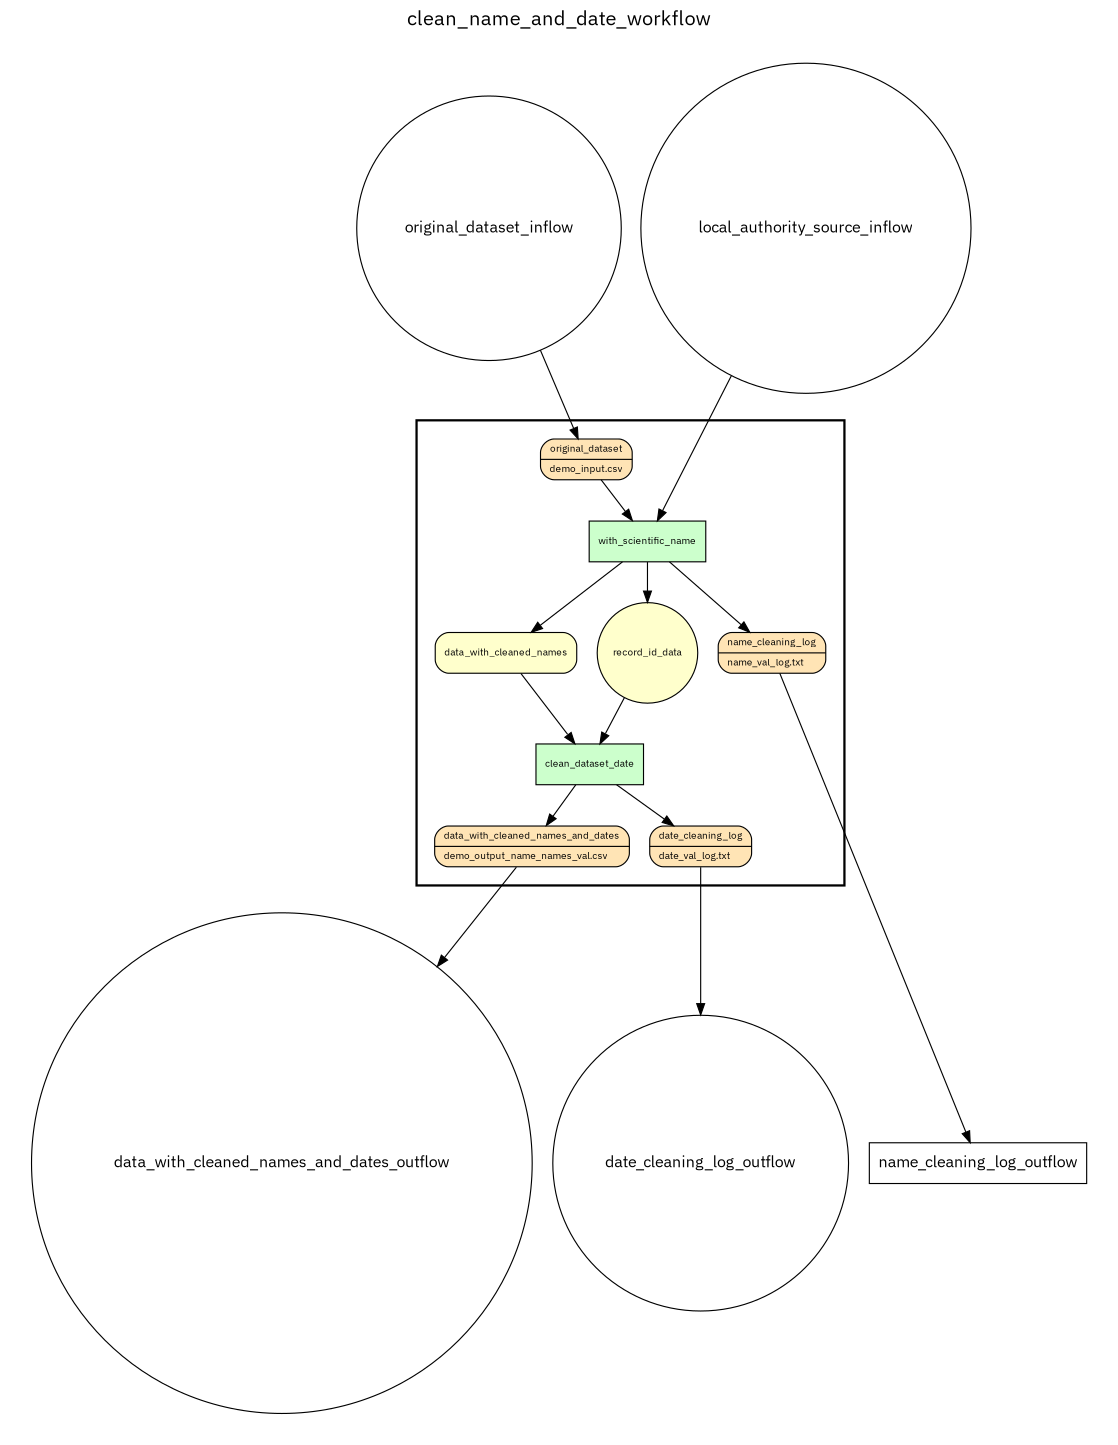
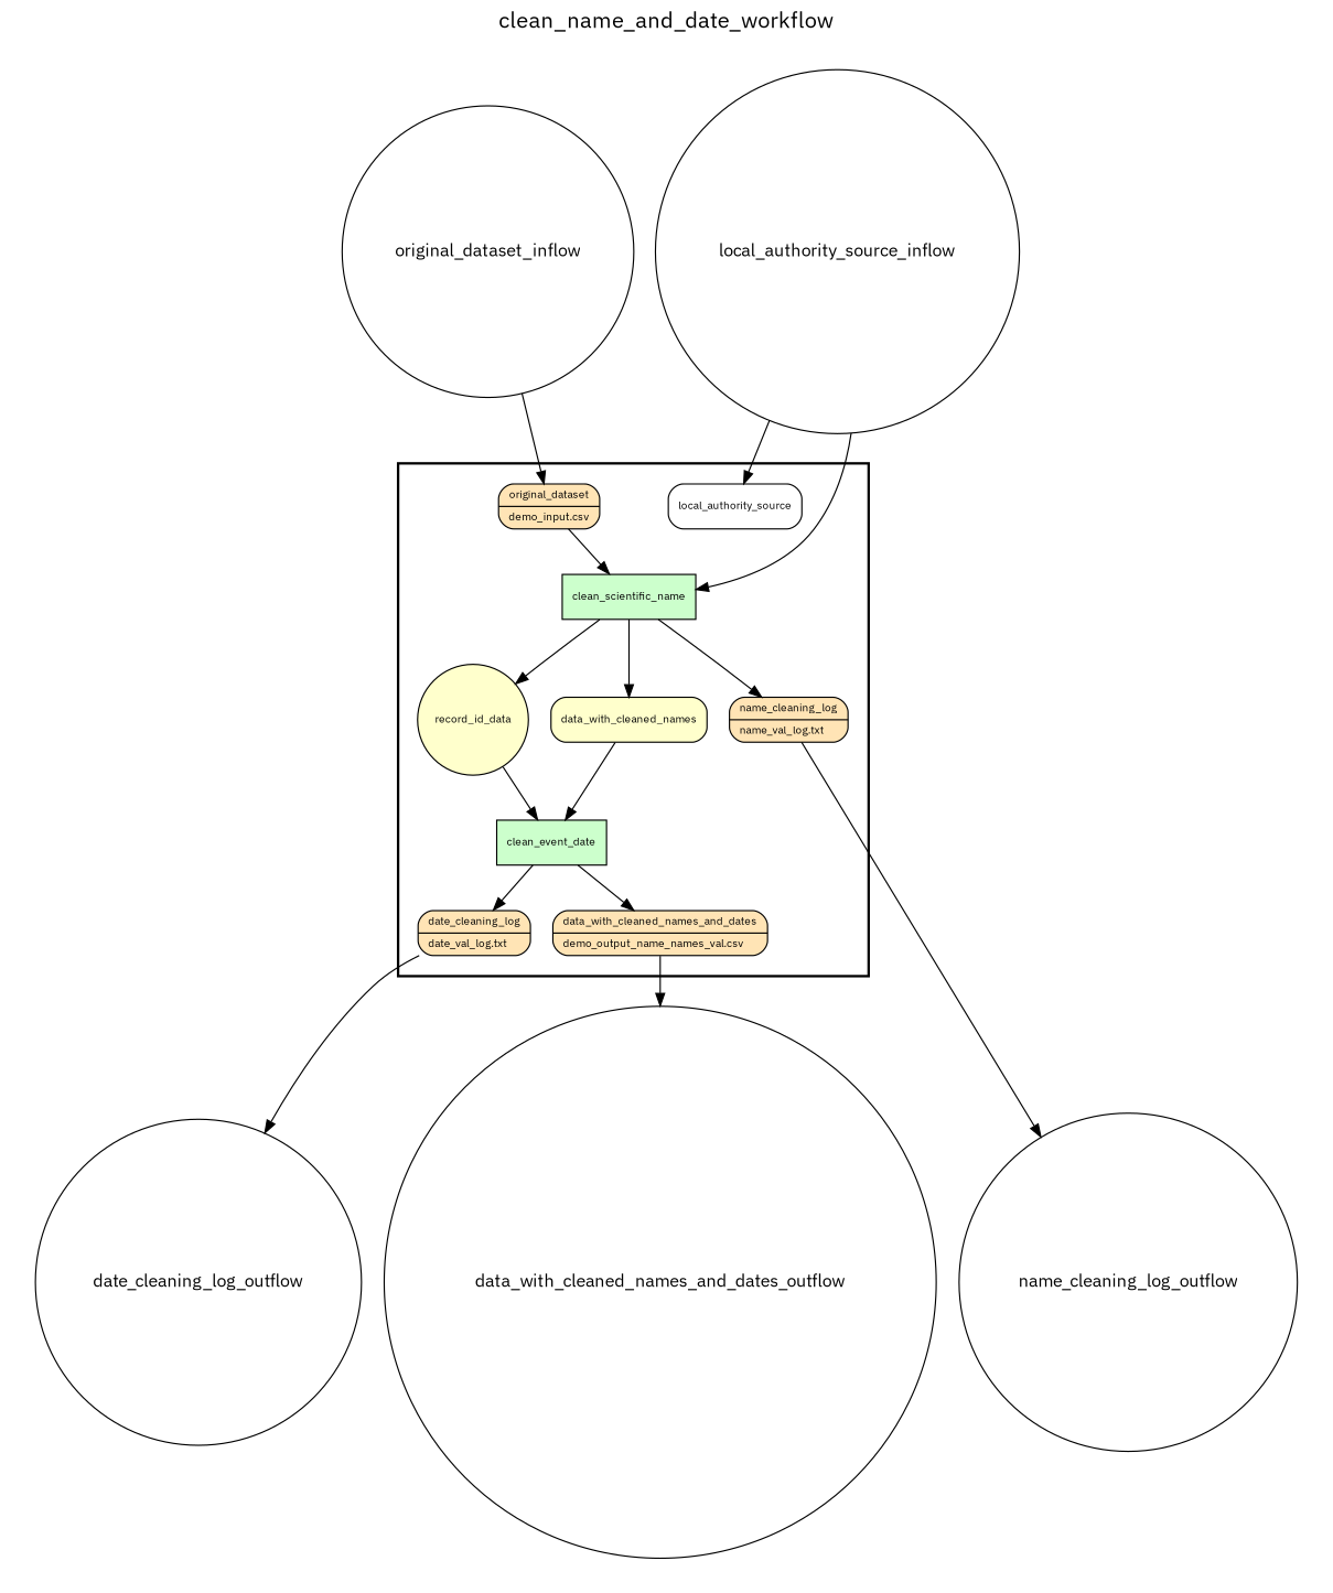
  digraph {
    fontname="IBM Plex Sans"
    fontsize=18
    label=clean_name_and_date_workflow
    labelloc=t
    rankdir=TB
    node [fillcolor="#FFFFFF" fontname="IBM Plex Sans" peripheries=1 shape=circle fontsize=9 style="rounded,filled"]
    edge [fontname="IBM Plex Sans"]
    original_dataset_inflow [width=0.2 fontsize="" style=""]
    local_authority_source_inflow [width=0.2 fontsize="" style=""]
-   clean_scientific_name [fillcolor="#CCFFCC" shape=box style=filled label=with_scientific_name]
-   clean_event_date [fillcolor="#CCFFCC" shape=box style=filled label=clean_dataset_date]
+   clean_scientific_name [fillcolor="#CCFFCC" shape=box style=filled]
+   clean_event_date [fillcolor="#CCFFCC" shape=box style=filled]
    n5 [fillcolor="#FFE4B5" label="{<f0> original_dataset |<f1>demo_input.csv\l}" rankdir=LR shape=record]
    data_with_cleaned_names [fillcolor="#FFFFCC" shape=box]
    record_id_data [fillcolor="#FFFFCC"]
    n8 [fillcolor="#FFE4B5" label="{<f0> name_cleaning_log |<f1>name_val_log.txt\l}" rankdir=LR shape=record]
    n9 [fillcolor="#FFE4B5" label="{<f0> data_with_cleaned_names_and_dates |<f1>demo_output_name_names_val.csv\l}" rankdir=LR shape=record]
    n10 [fillcolor="#FFE4B5" label="{<f0> date_cleaning_log |<f1>date_val_log.txt\l}" rankdir=LR shape=record]
+   local_authority_source [shape=box]
    date_cleaning_log_outflow [width=0.2 fontsize="" style=""]
    data_with_cleaned_names_and_dates_outflow [width=0.2 fontsize="" style=""]
-   name_cleaning_log_outflow [shape=box width=0.2 fontsize="" style=""]
+   name_cleaning_log_outflow [width=0.2 fontsize="" style=""]
    subgraph cluster_1 {
      color=white
      label=""
      penwidth=2
      subgraph cluster_2 {
        color=white
        label=""
        penwidth=2
        original_dataset_inflow
        local_authority_source_inflow
      }
    }
    subgraph cluster_3 {
      color=black
      label=""
      penwidth=2
      subgraph cluster_4 {
        color=white
        label=""
        penwidth=2
        clean_scientific_name
        clean_event_date
        n5
        data_with_cleaned_names
        record_id_data
        n8
        n9
        n10
+       local_authority_source
      }
    }
    subgraph cluster_5 {
      color=white
      label=""
      penwidth=2
      subgraph cluster_6 {
        color=white
        label=""
        penwidth=2
        date_cleaning_log_outflow
        data_with_cleaned_names_and_dates_outflow
        name_cleaning_log_outflow
      }
    }
    original_dataset_inflow -> n5
    local_authority_source_inflow -> clean_scientific_name
+   local_authority_source_inflow -> local_authority_source
    clean_scientific_name -> data_with_cleaned_names
    clean_scientific_name -> record_id_data
    clean_scientific_name -> n8
    clean_event_date -> n9
    clean_event_date -> n10
    n5 -> clean_scientific_name
    data_with_cleaned_names -> clean_event_date
    record_id_data -> clean_event_date
    n8 -> name_cleaning_log_outflow
    n9 -> data_with_cleaned_names_and_dates_outflow
    n10 -> date_cleaning_log_outflow
  }
